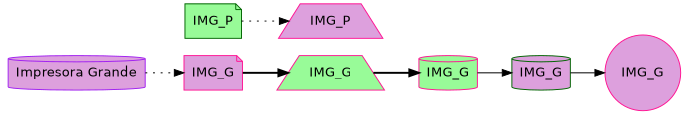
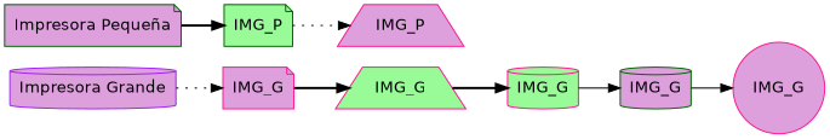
  digraph {
    rankdir=LR
    fontname="DejaVu Sans"
    node [color=deeppink shape=cylinder style=filled fillcolor=plum fontname="DejaVu Sans"]
    edge [style=bold fontname="DejaVu Sans"]
    n1 [color=purple label="Impresora Grande"]
    n2 [label=IMG_G shape=note]
    n3 [label=IMG_G shape=trapezium fillcolor=palegreen]
    n4 [label=IMG_G fillcolor=palegreen]
    n5 [label=IMG_G color=darkgreen]
    n6 [label=IMG_G shape=circle]
+   n7 [color=darkgreen label="Impresora Pequeña" shape=note]
    n8 [label=IMG_P shape=note fillcolor=palegreen color=darkgreen]
    n9 [label=IMG_P shape=trapezium]
    n1 -> n2 [style=dotted]
    n2 -> n3
    n3 -> n4
    n4 -> n5 [style=solid]
    n5 -> n6 [style=solid]
+   n7 -> n8
    n8 -> n9 [style=dotted]
  }
